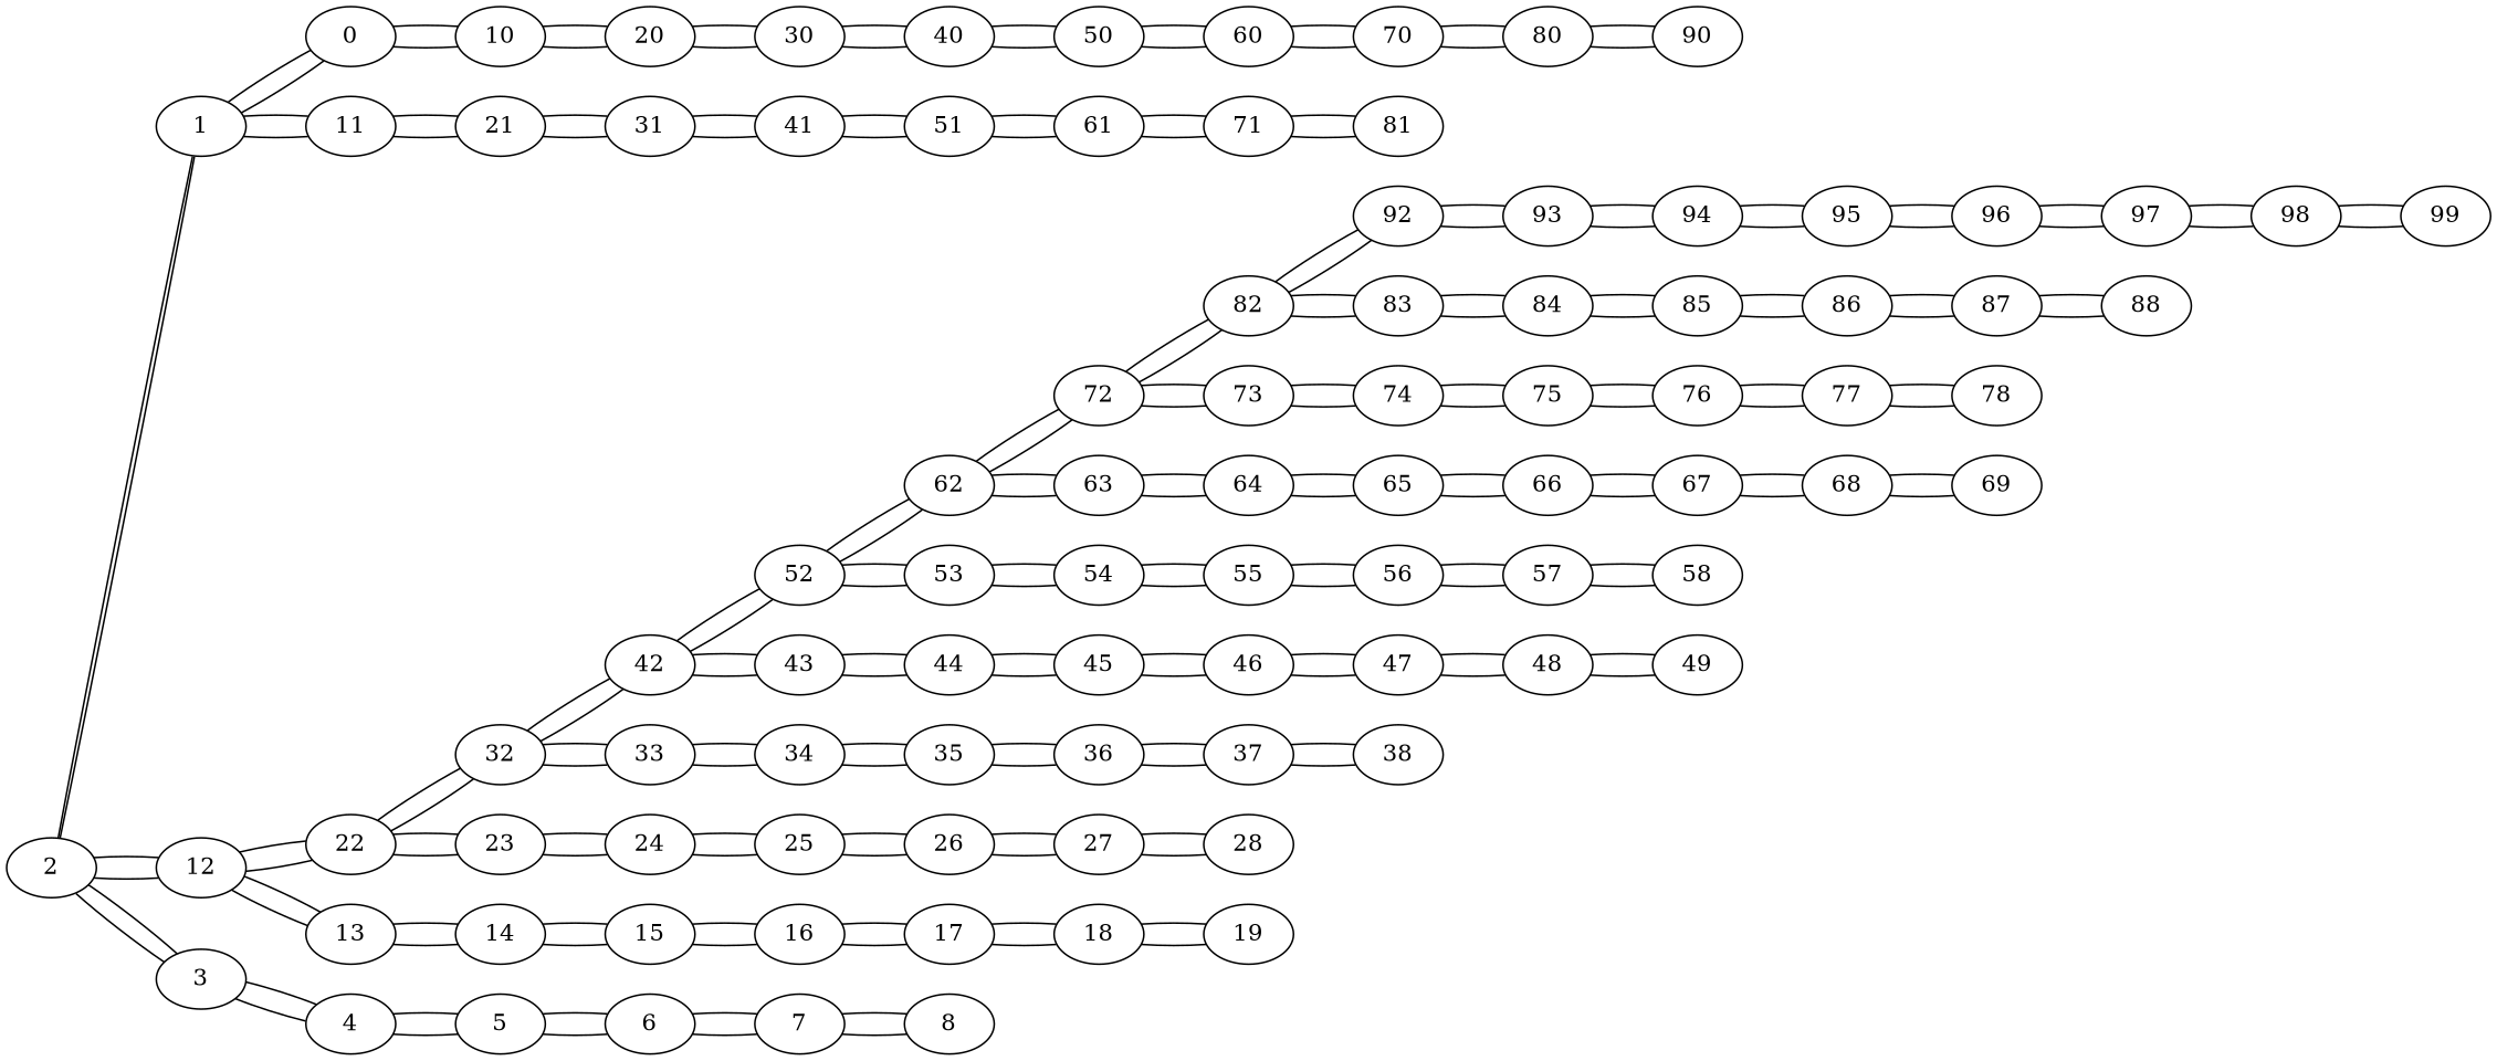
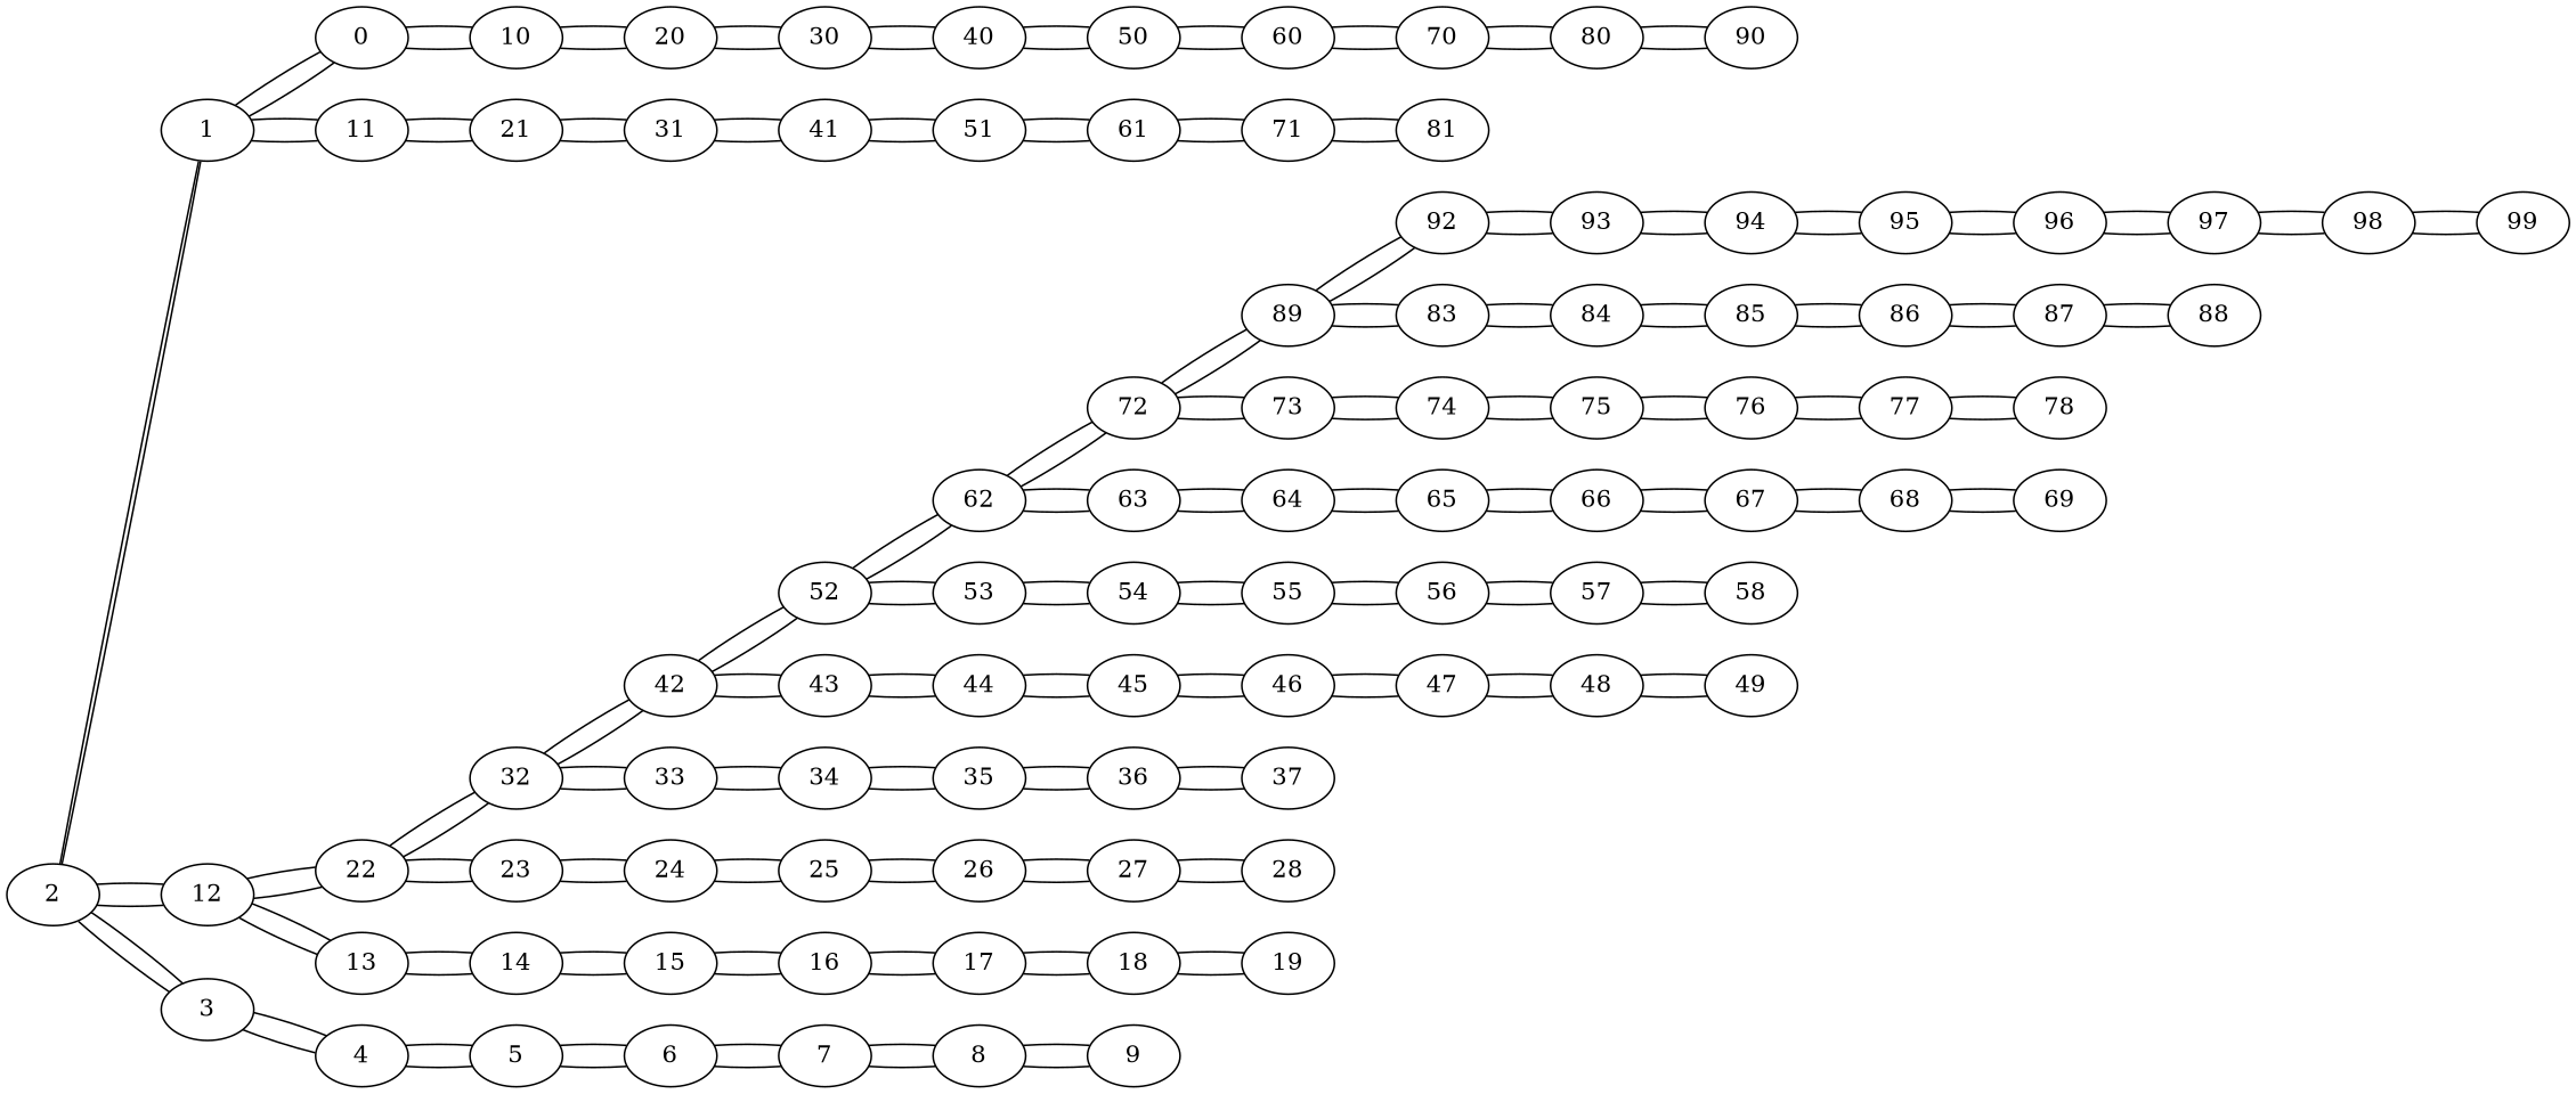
  graph {
    rankdir=LR
    n1 [label=2]
    n2 [label=1]
    n3 [label=12]
    n4 [label=3]
    n5 [label=0]
    n6 [label=11]
    n7 [label=22]
    n8 [label=13]
    n9 [label=4]
    n10 [label=10]
    n11 [label=21]
    n12 [label=32]
    n13 [label=23]
    n14 [label=14]
    n15 [label=5]
    n16 [label=20]
    n17 [label=31]
    n18 [label=42]
    n19 [label=33]
    n20 [label=24]
    n21 [label=15]
    n22 [label=6]
    n23 [label=30]
    n24 [label=41]
    n25 [label=52]
    n26 [label=43]
    n27 [label=34]
    n28 [label=25]
    n29 [label=16]
    n30 [label=7]
    n31 [label=40]
    n32 [label=51]
    n33 [label=62]
    n34 [label=53]
    n35 [label=44]
    n36 [label=35]
    n37 [label=26]
    n38 [label=17]
    n39 [label=8]
    n40 [label=50]
    n41 [label=61]
    n42 [label=72]
    n43 [label=63]
    n44 [label=54]
    n45 [label=45]
    n46 [label=36]
    n47 [label=27]
    n48 [label=18]
+   n49 [label=9]
    n50 [label=60]
    n51 [label=71]
-   n52 [label=82]
+   n52 [label=89]
    n53 [label=73]
    n54 [label=64]
    n55 [label=55]
    n56 [label=46]
    n57 [label=37]
    n58 [label=28]
    n59 [label=19]
    n60 [label=70]
    n61 [label=81]
    n62 [label=92]
    n63 [label=83]
    n64 [label=74]
    n65 [label=65]
    n66 [label=56]
    n67 [label=47]
-   n68 [label=38]
    n69 [label=80]
    n70 [label=93]
    n71 [label=84]
    n72 [label=75]
    n73 [label=66]
    n74 [label=57]
    n75 [label=48]
    n76 [label=90]
    n77 [label=94]
    n78 [label=85]
    n79 [label=76]
    n80 [label=67]
    n81 [label=58]
    n82 [label=49]
    n83 [label=95]
    n84 [label=86]
    n85 [label=77]
    n86 [label=68]
    n87 [label=96]
    n88 [label=87]
    n89 [label=78]
    n90 [label=69]
    n91 [label=97]
    n92 [label=88]
    n93 [label=98]
    n94 [label=99]
    n1 -- n2
    n1 -- n3
    n1 -- n4
    n2 -- n1
    n2 -- n5
    n2 -- n6
    n3 -- n1
    n3 -- n7
    n3 -- n8
    n4 -- n1
    n4 -- n9
    n5 -- n2
    n5 -- n10
    n6 -- n2
    n6 -- n11
    n7 -- n3
    n7 -- n12
    n7 -- n13
    n8 -- n3
    n8 -- n14
    n9 -- n4
    n9 -- n15
    n10 -- n5
    n10 -- n16
    n11 -- n6
    n11 -- n17
    n12 -- n7
    n12 -- n18
    n12 -- n19
    n13 -- n7
    n13 -- n20
    n14 -- n8
    n14 -- n21
    n15 -- n9
    n15 -- n22
    n16 -- n10
    n16 -- n23
    n17 -- n11
    n17 -- n24
    n18 -- n12
    n18 -- n25
    n18 -- n26
    n19 -- n12
    n19 -- n27
    n20 -- n13
    n20 -- n28
    n21 -- n14
    n21 -- n29
    n22 -- n15
    n22 -- n30
    n23 -- n16
    n23 -- n31
    n24 -- n17
    n24 -- n32
    n25 -- n18
    n25 -- n33
    n25 -- n34
    n26 -- n18
    n26 -- n35
    n27 -- n19
    n27 -- n36
    n28 -- n20
    n28 -- n37
    n29 -- n21
    n29 -- n38
    n30 -- n22
    n30 -- n39
    n31 -- n23
    n31 -- n40
    n32 -- n24
    n32 -- n41
    n33 -- n25
    n33 -- n42
    n33 -- n43
    n34 -- n25
    n34 -- n44
    n35 -- n26
    n35 -- n45
    n36 -- n27
    n36 -- n46
    n37 -- n28
    n37 -- n47
    n38 -- n29
    n38 -- n48
    n39 -- n30
+   n39 -- n49
    n40 -- n31
    n40 -- n50
    n41 -- n32
    n41 -- n51
    n42 -- n33
    n42 -- n52
    n42 -- n53
    n43 -- n33
    n43 -- n54
    n44 -- n34
    n44 -- n55
    n45 -- n35
    n45 -- n56
    n46 -- n36
    n46 -- n57
    n47 -- n37
    n47 -- n58
    n48 -- n38
    n48 -- n59
+   n49 -- n39
    n50 -- n40
    n50 -- n60
    n51 -- n41
    n51 -- n61
    n52 -- n42
    n52 -- n62
    n52 -- n63
    n53 -- n42
    n53 -- n64
    n54 -- n43
    n54 -- n65
    n55 -- n44
    n55 -- n66
    n56 -- n45
    n56 -- n67
    n57 -- n46
-   n57 -- n68
    n58 -- n47
    n59 -- n48
    n60 -- n50
    n60 -- n69
    n61 -- n51
    n62 -- n52
    n62 -- n70
    n63 -- n52
    n63 -- n71
    n64 -- n53
    n64 -- n72
    n65 -- n54
    n65 -- n73
    n66 -- n55
    n66 -- n74
    n67 -- n56
    n67 -- n75
-   n68 -- n57
    n69 -- n60
    n69 -- n76
    n70 -- n62
    n70 -- n77
    n71 -- n63
    n71 -- n78
    n72 -- n64
    n72 -- n79
    n73 -- n65
    n73 -- n80
    n74 -- n66
    n74 -- n81
    n75 -- n67
    n75 -- n82
    n76 -- n69
    n77 -- n70
    n77 -- n83
    n78 -- n71
    n78 -- n84
    n79 -- n72
    n79 -- n85
    n80 -- n73
    n80 -- n86
    n81 -- n74
    n82 -- n75
    n83 -- n77
    n83 -- n87
    n84 -- n78
    n84 -- n88
    n85 -- n79
    n85 -- n89
    n86 -- n80
    n86 -- n90
    n87 -- n83
    n87 -- n91
    n88 -- n84
    n88 -- n92
    n89 -- n85
    n90 -- n86
    n91 -- n87
    n91 -- n93
    n92 -- n88
    n93 -- n91
    n93 -- n94
    n94 -- n93
  }
